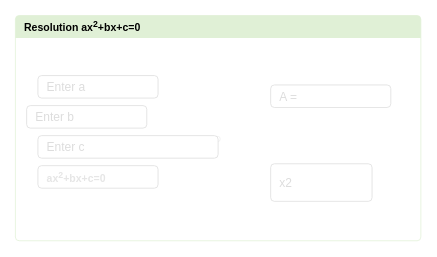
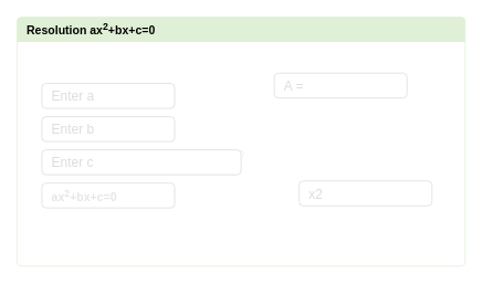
  <mxCell id="0" />
  <mxCell id="1" parent="0" />
  <mxCell id="2" value="D" style="html=1;shadow=0;dashed=0;shape=mxgraph.bootstrap.rrect;align=center;rSize=5;strokeColor=#E0F0D6;fontColor=#f0f0f0;spacingTop=30;whiteSpace=wrap;" parent="1" vertex="1"><mxGeometry x="20" y="20" width="540" height="300" as="geometry" /></mxCell>
  <mxCell id="3" value="&lt;font color=&quot;#000000&quot;&gt;Resolution&amp;nbsp;&lt;span class=&quot;katex&quot;&gt;&lt;span class=&quot;katex-html&quot;&gt;&lt;span class=&quot;base&quot;&gt;&lt;span class=&quot;mord mathnormal&quot;&gt;a&lt;/span&gt;&lt;span class=&quot;mord&quot;&gt;&lt;span class=&quot;mord mathnormal&quot;&gt;x&lt;/span&gt;&lt;span class=&quot;msupsub&quot;&gt;&lt;span class=&quot;vlist-t&quot;&gt;&lt;span class=&quot;vlist-r&quot;&gt;&lt;span class=&quot;vlist&quot;&gt;&lt;sup&gt;&lt;span class=&quot;pstrut&quot;&gt;&lt;/span&gt;&lt;span class=&quot;sizing reset-size6 size3 mtight&quot;&gt;&lt;span class=&quot;mord mtight&quot;&gt;2&lt;/span&gt;&lt;/span&gt;&lt;/sup&gt;&lt;/span&gt;&lt;/span&gt;&lt;/span&gt;&lt;/span&gt;&lt;/span&gt;&lt;span class=&quot;mspace&quot;&gt;&lt;/span&gt;&lt;span class=&quot;mbin&quot;&gt;+&lt;/span&gt;&lt;span class=&quot;mspace&quot;&gt;&lt;/span&gt;&lt;/span&gt;&lt;span class=&quot;base&quot;&gt;&lt;span class=&quot;strut&quot;&gt;&lt;/span&gt;&lt;span class=&quot;mord mathnormal&quot;&gt;b&lt;/span&gt;&lt;span class=&quot;mord mathnormal&quot;&gt;x&lt;/span&gt;&lt;span class=&quot;mspace&quot;&gt;&lt;/span&gt;&lt;span class=&quot;mbin&quot;&gt;+&lt;/span&gt;&lt;span class=&quot;mspace&quot;&gt;&lt;/span&gt;&lt;/span&gt;&lt;span class=&quot;base&quot;&gt;&lt;span class=&quot;strut&quot;&gt;&lt;/span&gt;&lt;span class=&quot;mord mathnormal&quot;&gt;c&lt;/span&gt;&lt;span class=&quot;mspace&quot;&gt;&lt;/span&gt;&lt;span class=&quot;mrel&quot;&gt;=&lt;/span&gt;&lt;span class=&quot;mspace&quot;&gt;&lt;/span&gt;&lt;/span&gt;&lt;span class=&quot;base&quot;&gt;&lt;span class=&quot;strut&quot;&gt;&lt;/span&gt;&lt;span class=&quot;mord&quot;&gt;0&lt;/span&gt;&lt;/span&gt;&lt;/span&gt;&lt;/span&gt;&lt;/font&gt;" style="html=1;shadow=0;dashed=0;shape=mxgraph.bootstrap.topButton;rSize=5;strokeColor=none;fillColor=#E0F0D6;fontColor=#59B958;fontSize=14;fontStyle=1;align=left;spacingLeft=10;whiteSpace=wrap;resizeWidth=1;" parent="2" vertex="1"><mxGeometry width="540" height="30" relative="1" as="geometry" /></mxCell>
  <mxCell id="4" value="Enter a" style="html=1;shadow=0;dashed=0;shape=mxgraph.bootstrap.rrect;rSize=5;strokeColor=#dddddd;align=left;spacingLeft=10;fontSize=16;fontColor=#dddddd;whiteSpace=wrap;" parent="2" vertex="1"><mxGeometry x="30" y="80" width="160" height="30" as="geometry" /></mxCell>
- <mxCell id="5" value="Enter b" style="html=1;shadow=0;dashed=0;shape=mxgraph.bootstrap.rrect;rSize=5;strokeColor=#dddddd;align=left;spacingLeft=10;fontSize=16;fontColor=#dddddd;whiteSpace=wrap;" parent="2" vertex="1"><mxGeometry x="15" y="120" width="160" height="30" as="geometry" /></mxCell>
+ <mxCell id="5" value="Enter b" style="html=1;shadow=0;dashed=0;shape=mxgraph.bootstrap.rrect;rSize=5;strokeColor=#dddddd;align=left;spacingLeft=10;fontSize=16;fontColor=#dddddd;whiteSpace=wrap;" parent="2" vertex="1"><mxGeometry x="30" y="120" width="160" height="30" as="geometry" /></mxCell>
  <mxCell id="6" value="Enter c" style="html=1;shadow=0;dashed=0;shape=mxgraph.bootstrap.rrect;rSize=5;strokeColor=#dddddd;align=left;spacingLeft=10;fontSize=16;fontColor=#dddddd;whiteSpace=wrap;" parent="2" vertex="1"><mxGeometry x="30" y="160" width="240" height="30" as="geometry" /></mxCell>
  <mxCell id="7" value="&lt;font color=&quot;#e6e6e6&quot;&gt;&lt;span class=&quot;base&quot; style=&quot;font-size: 14px ; font-weight: 700&quot;&gt;&lt;span class=&quot;mord mathnormal&quot;&gt;a&lt;/span&gt;&lt;span class=&quot;mord&quot;&gt;&lt;span class=&quot;mord mathnormal&quot;&gt;x&lt;/span&gt;&lt;span class=&quot;msupsub&quot;&gt;&lt;span class=&quot;vlist-t&quot;&gt;&lt;span class=&quot;vlist-r&quot;&gt;&lt;span class=&quot;vlist&quot;&gt;&lt;sup&gt;&lt;span class=&quot;pstrut&quot;&gt;&lt;/span&gt;&lt;span class=&quot;sizing reset-size6 size3 mtight&quot;&gt;&lt;span class=&quot;mord mtight&quot;&gt;2&lt;/span&gt;&lt;/span&gt;&lt;/sup&gt;&lt;/span&gt;&lt;/span&gt;&lt;/span&gt;&lt;/span&gt;&lt;/span&gt;&lt;span class=&quot;mspace&quot;&gt;&lt;/span&gt;&lt;span class=&quot;mbin&quot;&gt;+&lt;/span&gt;&lt;span class=&quot;mspace&quot;&gt;&lt;/span&gt;&lt;/span&gt;&lt;span class=&quot;base&quot; style=&quot;font-size: 14px ; font-weight: 700&quot;&gt;&lt;span class=&quot;strut&quot;&gt;&lt;/span&gt;&lt;span class=&quot;mord mathnormal&quot;&gt;b&lt;/span&gt;&lt;span class=&quot;mord mathnormal&quot;&gt;x&lt;/span&gt;&lt;span class=&quot;mspace&quot;&gt;&lt;/span&gt;&lt;span class=&quot;mbin&quot;&gt;+&lt;/span&gt;&lt;span class=&quot;mspace&quot;&gt;&lt;/span&gt;&lt;/span&gt;&lt;span class=&quot;base&quot; style=&quot;font-size: 14px ; font-weight: 700&quot;&gt;&lt;span class=&quot;strut&quot;&gt;&lt;/span&gt;&lt;span class=&quot;mord mathnormal&quot;&gt;c&lt;/span&gt;&lt;span class=&quot;mspace&quot;&gt;&lt;/span&gt;&lt;span class=&quot;mrel&quot;&gt;=&lt;/span&gt;&lt;span class=&quot;mspace&quot;&gt;&lt;/span&gt;&lt;/span&gt;&lt;span class=&quot;base&quot; style=&quot;font-size: 14px ; font-weight: 700&quot;&gt;&lt;span class=&quot;strut&quot;&gt;&lt;/span&gt;&lt;span class=&quot;mord&quot;&gt;0&lt;/span&gt;&lt;/span&gt;&lt;/font&gt;" style="html=1;shadow=0;dashed=0;shape=mxgraph.bootstrap.rrect;rSize=5;strokeColor=#dddddd;align=left;spacingLeft=10;fontSize=16;fontColor=#dddddd;whiteSpace=wrap;" parent="2" vertex="1"><mxGeometry x="30" y="200" width="160" height="30" as="geometry" /></mxCell>
- <mxCell id="8" value="A =&amp;nbsp;" style="html=1;shadow=0;dashed=0;shape=mxgraph.bootstrap.rrect;rSize=5;strokeColor=#dddddd;align=left;spacingLeft=10;fontSize=16;fontColor=#dddddd;whiteSpace=wrap;" parent="2" vertex="1"><mxGeometry x="340" y="92.5" width="160" height="30" as="geometry" /></mxCell>
- <mxCell id="9" value="x2" style="html=1;shadow=0;dashed=0;shape=mxgraph.bootstrap.rrect;rSize=5;strokeColor=#dddddd;align=left;spacingLeft=10;fontSize=16;fontColor=#dddddd;whiteSpace=wrap;" parent="2" vertex="1"><mxGeometry x="340" y="197.5" width="135" height="50" as="geometry" /></mxCell>
+ <mxCell id="8" value="A =&amp;nbsp;" style="html=1;shadow=0;dashed=0;shape=mxgraph.bootstrap.rrect;rSize=5;strokeColor=#dddddd;align=left;spacingLeft=10;fontSize=16;fontColor=#dddddd;whiteSpace=wrap;" parent="2" vertex="1"><mxGeometry x="310" y="67.5" width="160" height="30" as="geometry" /></mxCell>
+ <mxCell id="9" value="x2" style="html=1;shadow=0;dashed=0;shape=mxgraph.bootstrap.rrect;rSize=5;strokeColor=#dddddd;align=left;spacingLeft=10;fontSize=16;fontColor=#dddddd;whiteSpace=wrap;" parent="2" vertex="1"><mxGeometry x="340" y="197.5" width="160" height="30" as="geometry" /></mxCell>
